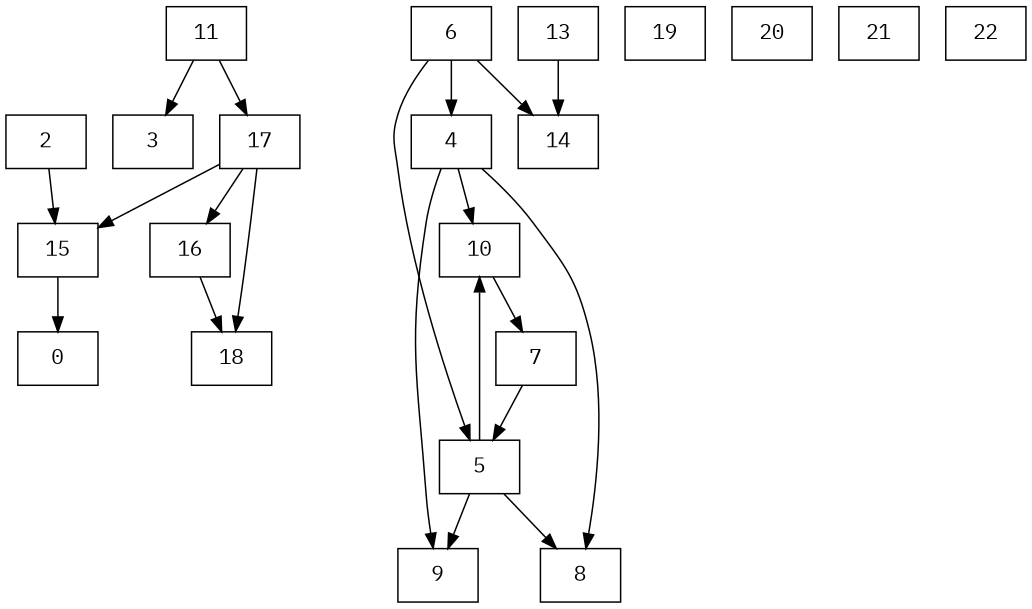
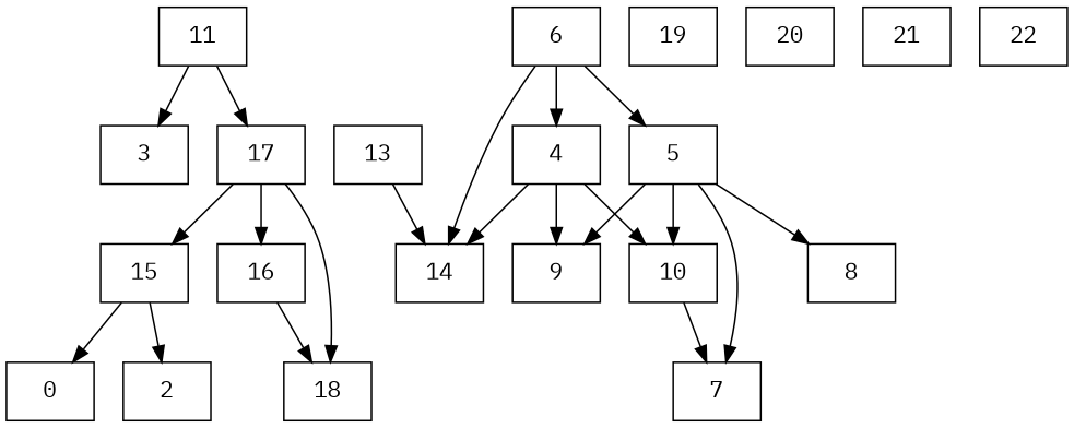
  digraph {
    fontname="IBM Plex Mono"
    node [fontname="IBM Plex Mono" shape=record]
    edge [fontname="IBM Plex Mono"]
    n1 [label="{0}"]
    n2 [label="{2}"]
    n3 [label="{3}"]
    n4 [label="{4}"]
    n5 [label="{8}"]
    n6 [label="{9}"]
    n7 [label="{10}"]
    n8 [label="{7}"]
    n9 [label="{5}"]
    n10 [label="{6}"]
    n11 [label="{14}"]
    n12 [label="{11}"]
    n13 [label="{17}"]
    n14 [label="{15}"]
    n15 [label="{16}"]
    n16 [label="{18}"]
    n17 [label="{13}"]
    n18 [label="{19}"]
    n19 [label="{20}"]
    n20 [label="{21}"]
    n21 [label="{22}"]
-   n4 -> n5
+   n4 -> n11
    n4 -> n6
    n4 -> n7
    n7 -> n8
    n9 -> n5
    n9 -> n6
    n9 -> n7
-   n8 -> n9
+   n9 -> n8
    n10 -> n4
    n10 -> n9
    n10 -> n11
    n12 -> n3
    n12 -> n13
    n13 -> n14
    n13 -> n15
    n13 -> n16
    n14 -> n1
-   n2 -> n14
+   n14 -> n2
    n15 -> n16
    n17 -> n11
  }
